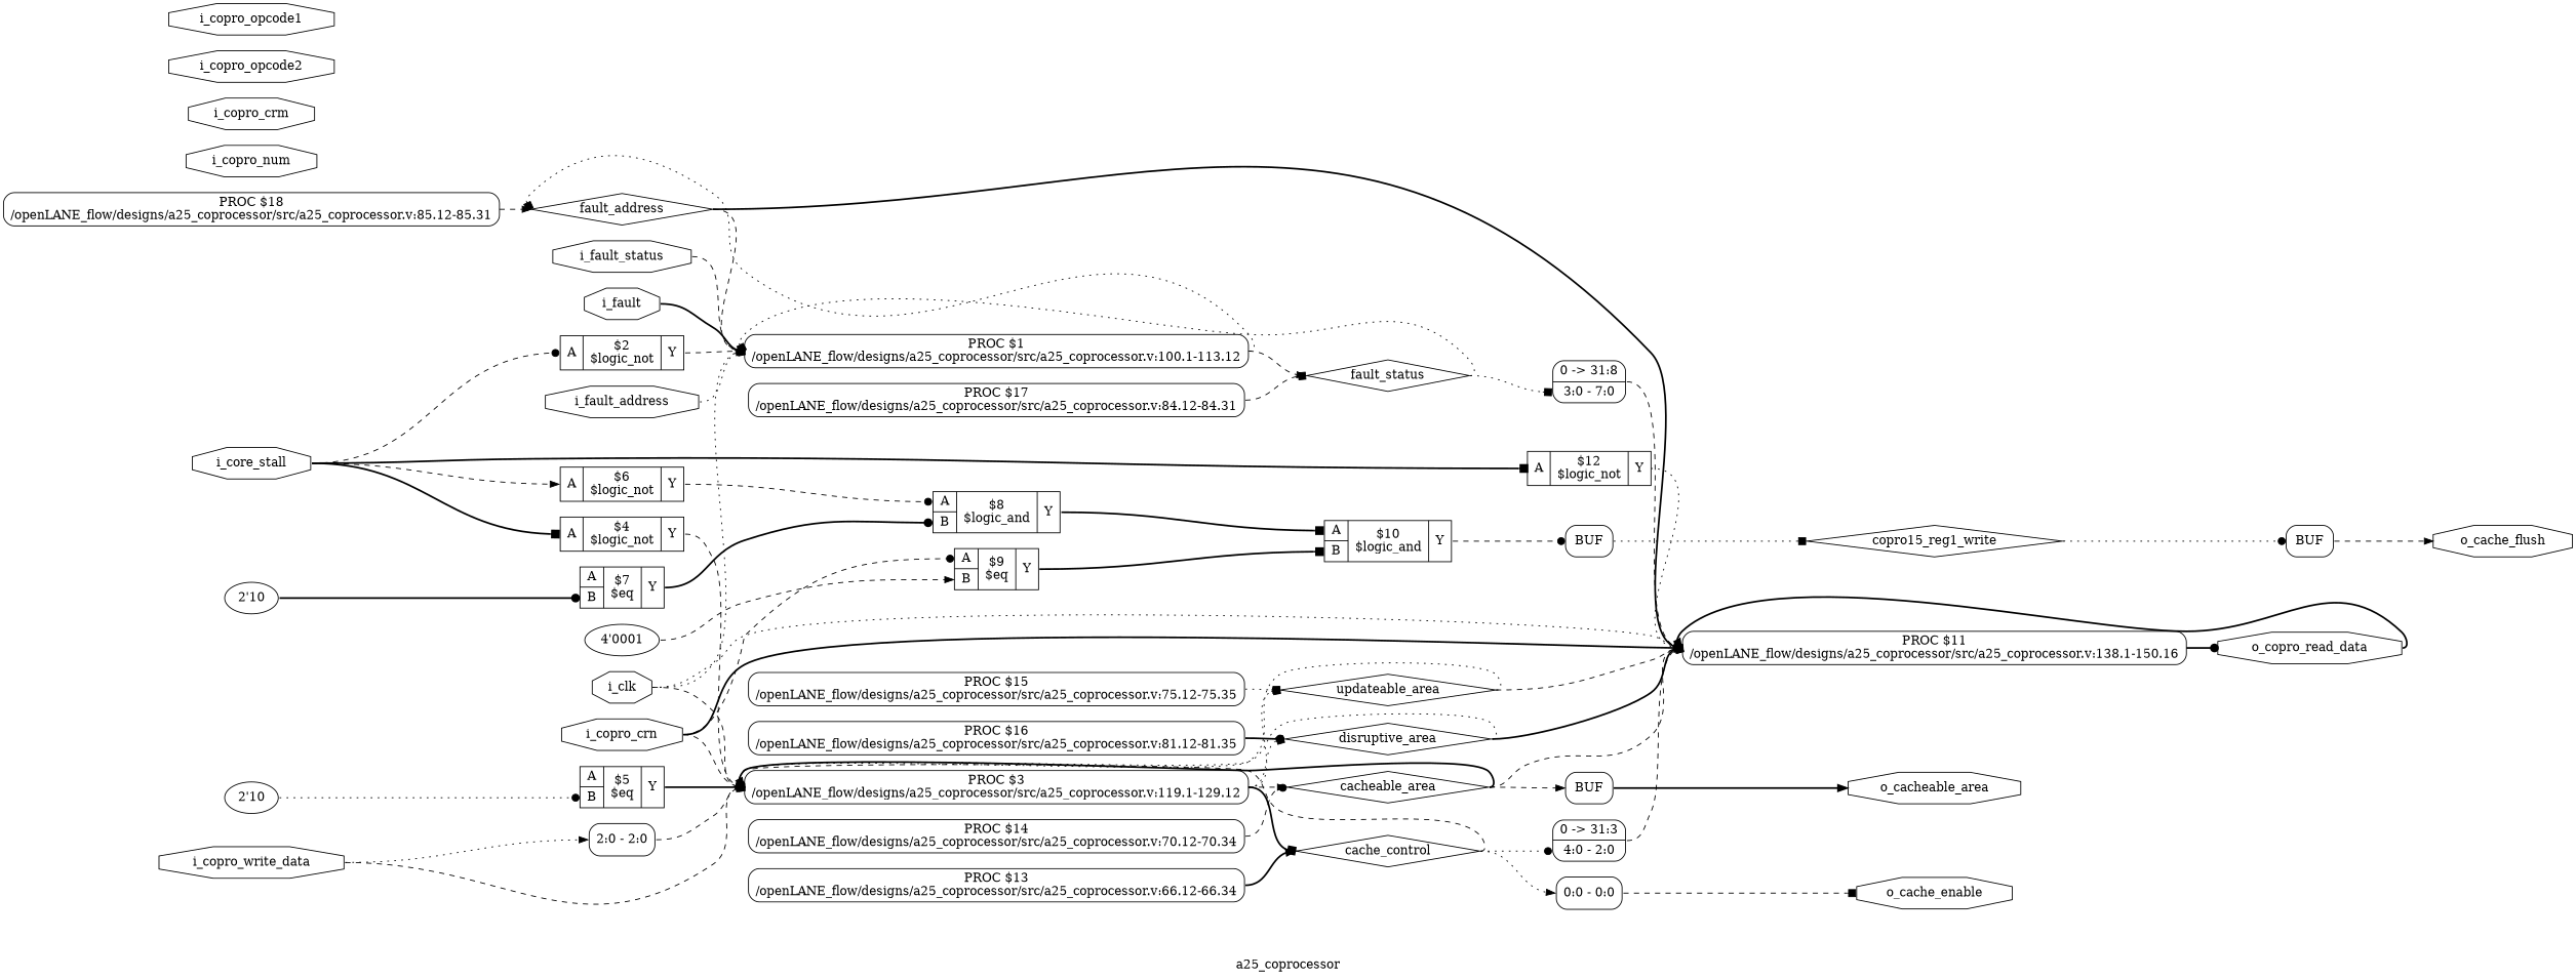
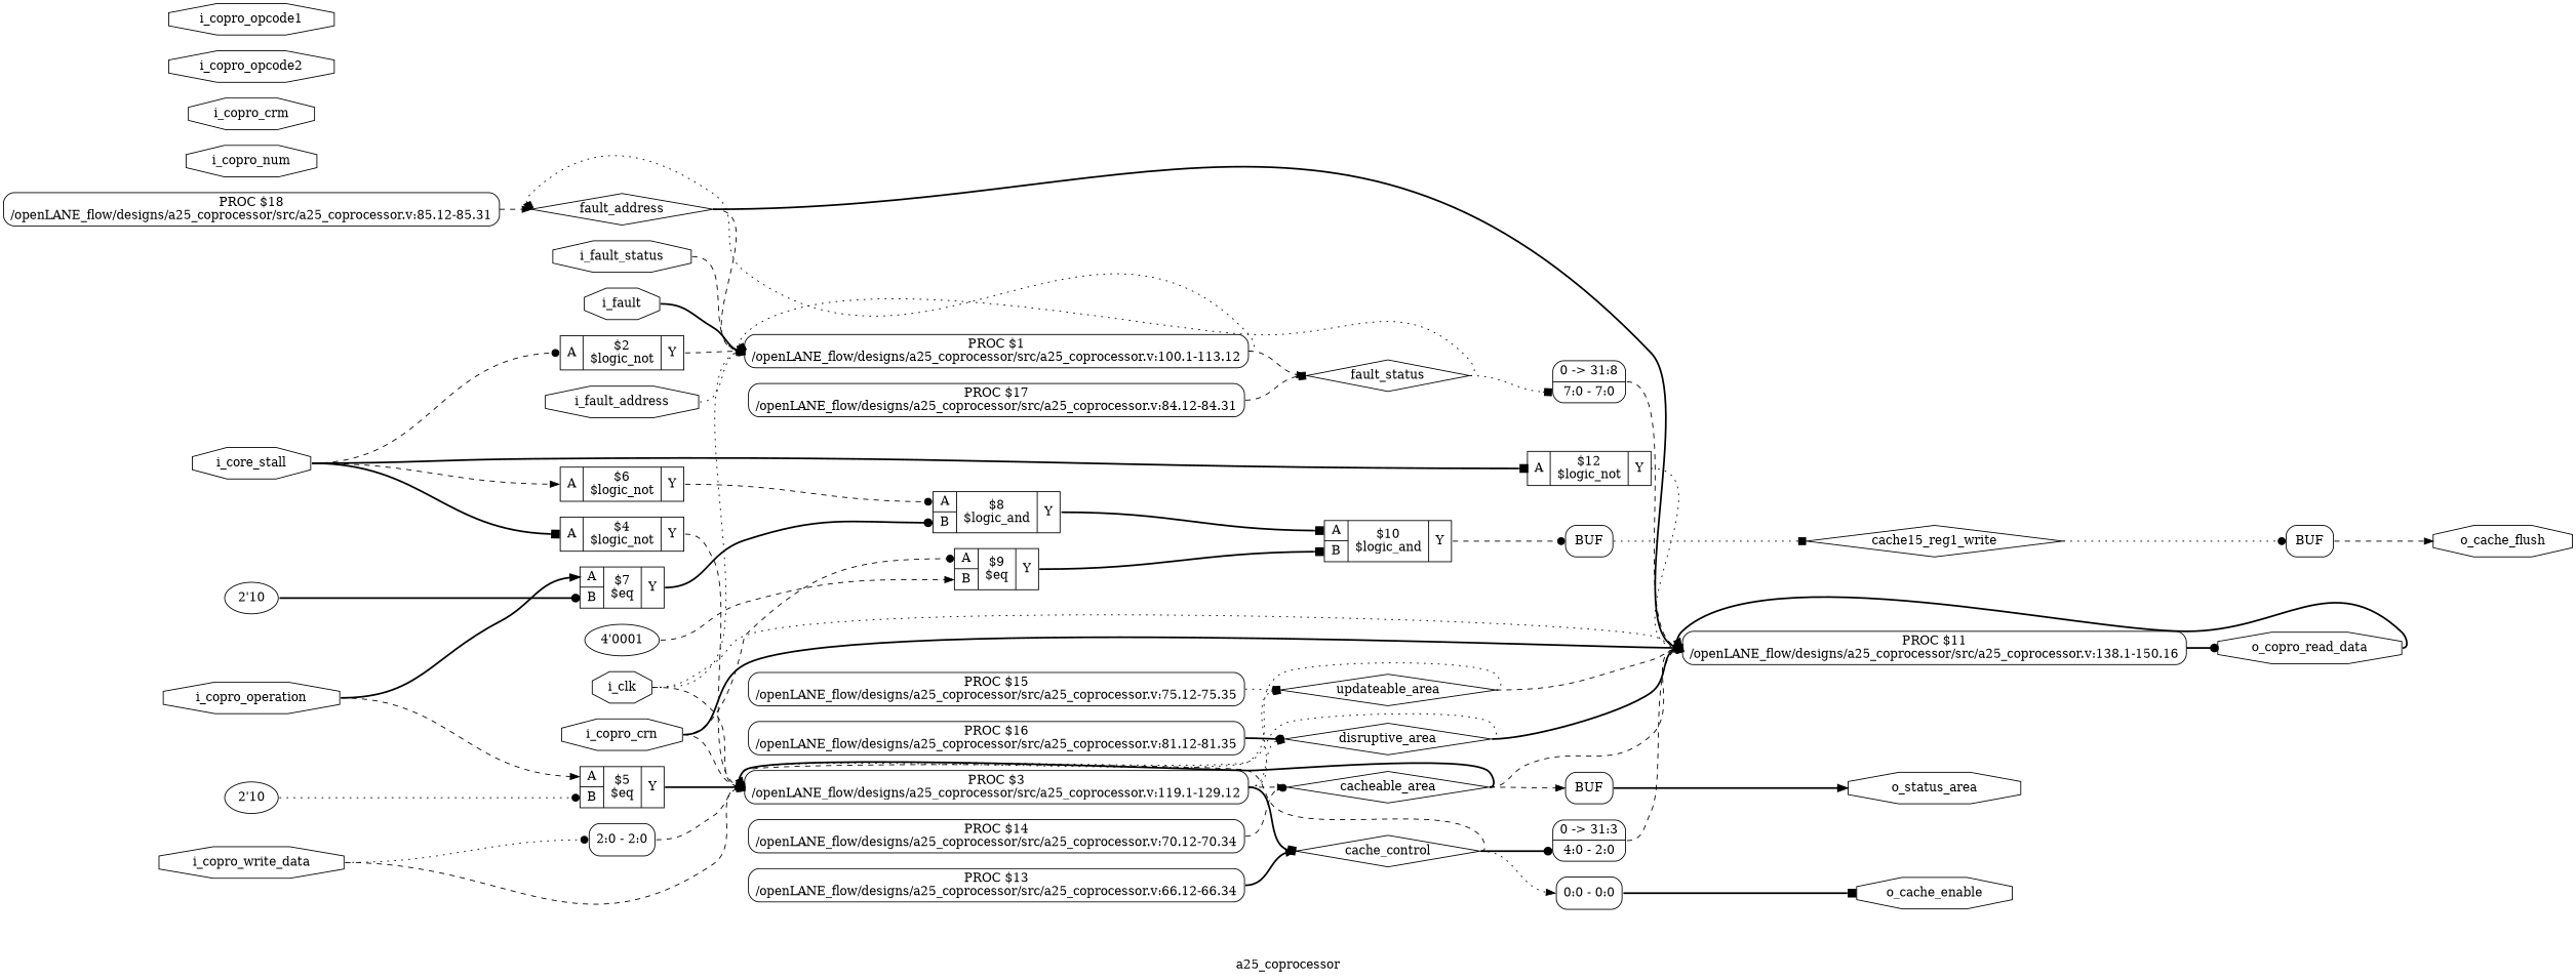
  digraph {
    label=a25_coprocessor
    rankdir=LR
    remincross=true
    node [shape=octagon]
    edge [arrowhead=normal color=black headport=w style=dashed tailport=e]
-   n1 [color=black fontcolor=black label=copro15_reg1_write shape=diamond]
+   n1 [color=black fontcolor=black label=cache15_reg1_write shape=diamond]
    n2 [label=BUF shape=box style=rounded]
    n3 [color=black fontcolor=black label=o_cache_flush]
    n4 [color=black fontcolor=black label=fault_address shape=diamond]
    n5 [label="PROC $11\n/openLANE_flow/designs/a25_coprocessor/src/a25_coprocessor.v:138.1-150.16" shape=box style=rounded]
    n6 [label="PROC $1\n/openLANE_flow/designs/a25_coprocessor/src/a25_coprocessor.v:100.1-113.12" shape=box style=rounded]
    n7 [color=black fontcolor=black label=o_copro_read_data]
    n8 [color=black fontcolor=black label=fault_status shape=diamond]
-   n9 [label="0 -&gt; 31:8 |<s0> 3:0 - 7:0 " shape=record style=rounded]
+   n9 [label="0 -&gt; 31:8 |<s0> 7:0 - 7:0 " shape=record style=rounded]
    n10 [color=black fontcolor=black label=disruptive_area shape=diamond]
    n11 [label="PROC $3\n/openLANE_flow/designs/a25_coprocessor/src/a25_coprocessor.v:119.1-129.12" shape=box style=rounded]
    n12 [color=black fontcolor=black label=updateable_area shape=diamond]
    n13 [color=black fontcolor=black label=cacheable_area shape=diamond]
    n14 [color=black fontcolor=black label=cache_control shape=diamond]
    n15 [label=BUF shape=box style=rounded]
-   n16 [color=black fontcolor=black label=o_cacheable_area]
+   n16 [color=black fontcolor=black label=o_status_area]
    n17 [label="0 -&gt; 31:3 |<s0> 4:0 - 2:0 " shape=record style=rounded]
    n18 [label="<s0> 0:0 - 0:0 " shape=record style=rounded]
    n19 [color=black fontcolor=black label=o_cache_enable]
    n20 [color=black fontcolor=black label=i_fault_address]
    n21 [color=black fontcolor=black label=i_fault_status]
    n22 [color=black fontcolor=black label=i_fault]
    n23 [color=black fontcolor=black label=i_copro_write_data]
    n24 [label="<s0> 2:0 - 2:0 " shape=record style=rounded]
+   n25 [color=black fontcolor=black label=i_copro_operation]
    n26 [label="{{<p46> A|<p49> B}|$7\n$eq|{<p47> Y}}" shape=record]
    n27 [label="{{<p46> A|<p49> B}|$5\n$eq|{<p47> Y}}" shape=record]
    n28 [label="{{<p46> A|<p49> B}|$8\n$logic_and|{<p47> Y}}" shape=record]
    n29 [color=black fontcolor=black label=i_copro_num]
    n30 [color=black fontcolor=black label=i_copro_crm]
    n31 [color=black fontcolor=black label=i_copro_crn]
    n32 [label="{{<p46> A|<p49> B}|$9\n$eq|{<p47> Y}}" shape=record]
    n33 [label="{{<p46> A|<p49> B}|$10\n$logic_and|{<p47> Y}}" shape=record]
    n34 [color=black fontcolor=black label=i_copro_opcode2]
    n35 [color=black fontcolor=black label=i_copro_opcode1]
    n36 [color=black fontcolor=black label=i_core_stall]
    n37 [label="{{<p46> A}|$12\n$logic_not|{<p47> Y}}" shape=record]
    n38 [label="{{<p46> A}|$6\n$logic_not|{<p47> Y}}" shape=record]
    n39 [label="{{<p46> A}|$4\n$logic_not|{<p47> Y}}" shape=record]
    n40 [label="{{<p46> A}|$2\n$logic_not|{<p47> Y}}" shape=record]
    n41 [color=black fontcolor=black label=i_clk]
    n42 [label=BUF shape=box style=rounded]
    n43 [label="4'0001" shape=""]
    n44 [label="2'10" shape=""]
    n45 [label="2'10" shape=""]
    n46 [label="PROC $18\n/openLANE_flow/designs/a25_coprocessor/src/a25_coprocessor.v:85.12-85.31" shape=box style=rounded]
    n47 [label="PROC $17\n/openLANE_flow/designs/a25_coprocessor/src/a25_coprocessor.v:84.12-84.31" shape=box style=rounded]
    n48 [label="PROC $16\n/openLANE_flow/designs/a25_coprocessor/src/a25_coprocessor.v:81.12-81.35" shape=box style=rounded]
    n49 [label="PROC $15\n/openLANE_flow/designs/a25_coprocessor/src/a25_coprocessor.v:75.12-75.35" shape=box style=rounded]
    n50 [label="PROC $14\n/openLANE_flow/designs/a25_coprocessor/src/a25_coprocessor.v:70.12-70.34" shape=box style=rounded]
    n51 [label="PROC $13\n/openLANE_flow/designs/a25_coprocessor/src/a25_coprocessor.v:66.12-66.34" shape=box style=rounded]
    n1 -> n2 [arrowhead=dot headport="w:w" style=dotted]
    n2 -> n3 [tailport="e:e"]
    n4 -> n5 [arrowhead=dot style=bold]
    n4 -> n6 [arrowhead=box]
    n5 -> n7 [arrowhead=dot style=bold]
    n6 -> n4 [arrowhead=box style=dotted]
    n6 -> n8
    n7 -> n5 [style=bold]
    n8 -> n6 [arrowhead=box style=dotted]
    n8 -> n9 [arrowhead=box headport="s0:w" style=dotted]
    n9 -> n5
    n10 -> n5 [arrowhead=box style=bold]
    n10 -> n11 [arrowhead=dot style=dotted]
    n11 -> n10 [arrowhead=box style=dotted]
    n11 -> n12 [arrowhead=box style=dotted]
    n11 -> n13
    n11 -> n14 [arrowhead=box style=bold]
    n12 -> n5
    n12 -> n11 [arrowhead=dot style=dotted]
    n13 -> n5
    n13 -> n11 [style=bold]
    n13 -> n15 [headport="w:w"]
    n14 -> n11
-   n14 -> n17 [arrowhead=dot headport="s0:w" style=dotted]
+   n14 -> n17 [arrowhead=dot headport="s0:w" style=bold]
    n14 -> n18 [headport="s0:w" style=dotted]
    n15 -> n16 [style=bold tailport="e:e"]
    n17 -> n5 [arrowhead=box]
-   n18 -> n19 [arrowhead=box]
+   n18 -> n19 [arrowhead=box style=bold]
    n20 -> n6 [arrowhead=box style=dotted]
    n21 -> n6 [arrowhead=dot]
    n22 -> n6 [arrowhead=dot style=bold]
    n23 -> n11 [arrowhead=box]
-   n23 -> n24 [headport="s0:w" style=dotted]
+   n23 -> n24 [arrowhead=dot headport="s0:w" style=dotted]
    n24 -> n11
+   n25 -> n26 [headport="p46:w" style=bold]
+   n25 -> n27 [headport="p46:w"]
    n26 -> n28 [arrowhead=dot headport="p49:w" style=bold tailport="p47:e"]
    n27 -> n11 [arrowhead=dot style=bold tailport="p47:e"]
    n28 -> n33 [arrowhead=box headport="p46:w" style=bold tailport="p47:e"]
    n31 -> n5 [arrowhead=dot style=bold]
    n31 -> n11
    n31 -> n32 [arrowhead=dot headport="p46:w"]
    n32 -> n33 [arrowhead=box headport="p49:w" style=bold tailport="p47:e"]
    n33 -> n42 [arrowhead=dot headport="w:w" tailport="p47:e"]
    n36 -> n37 [arrowhead=box headport="p46:w" style=bold]
    n36 -> n38 [headport="p46:w"]
    n36 -> n39 [arrowhead=box headport="p46:w" style=bold]
    n36 -> n40 [arrowhead=dot headport="p46:w"]
    n37 -> n5 [arrowhead=box style=dotted tailport="p47:e"]
    n38 -> n28 [arrowhead=dot headport="p46:w" tailport="p47:e"]
    n39 -> n11 [tailport="p47:e"]
    n40 -> n6 [arrowhead=dot tailport="p47:e"]
    n41 -> n5 [style=dotted]
    n41 -> n6 [style=dotted]
    n41 -> n11 [arrowhead=dot]
    n42 -> n1 [arrowhead=box style=dotted tailport="e:e"]
    n43 -> n32 [headport="p49:w"]
    n44 -> n26 [arrowhead=dot headport="p49:w" style=bold]
    n45 -> n27 [arrowhead=dot headport="p49:w" style=dotted]
    n46 -> n4
    n47 -> n8 [arrowhead=box]
    n48 -> n10 [arrowhead=dot style=bold]
    n49 -> n12 [arrowhead=box style=dotted]
    n50 -> n13 [arrowhead=dot]
    n51 -> n14 [style=bold]
  }
